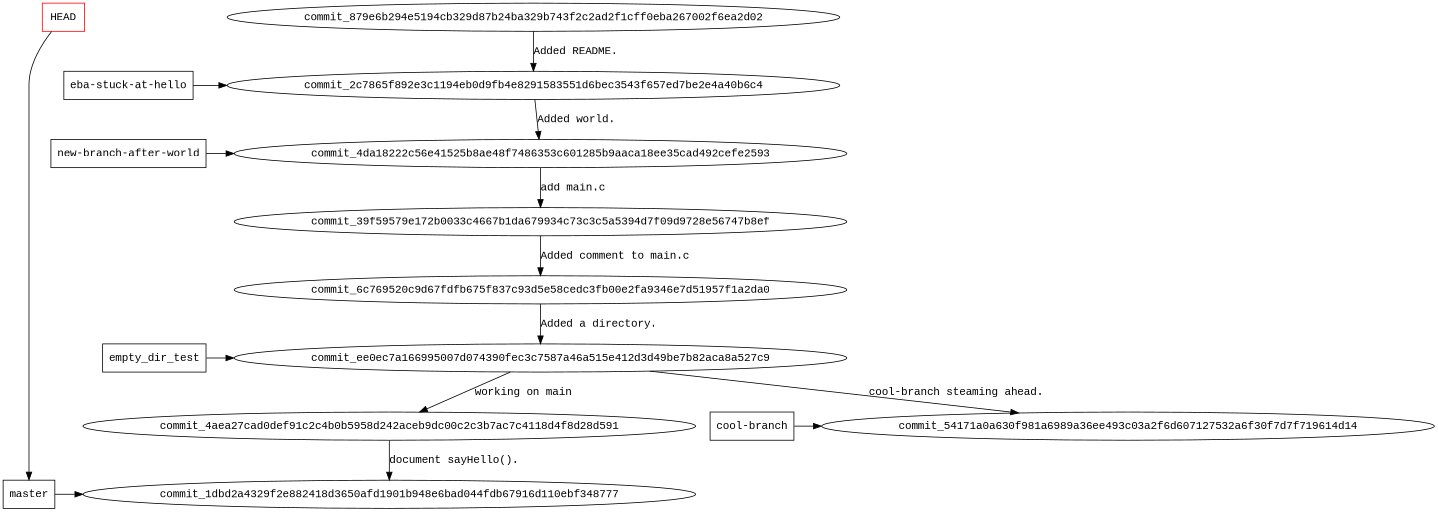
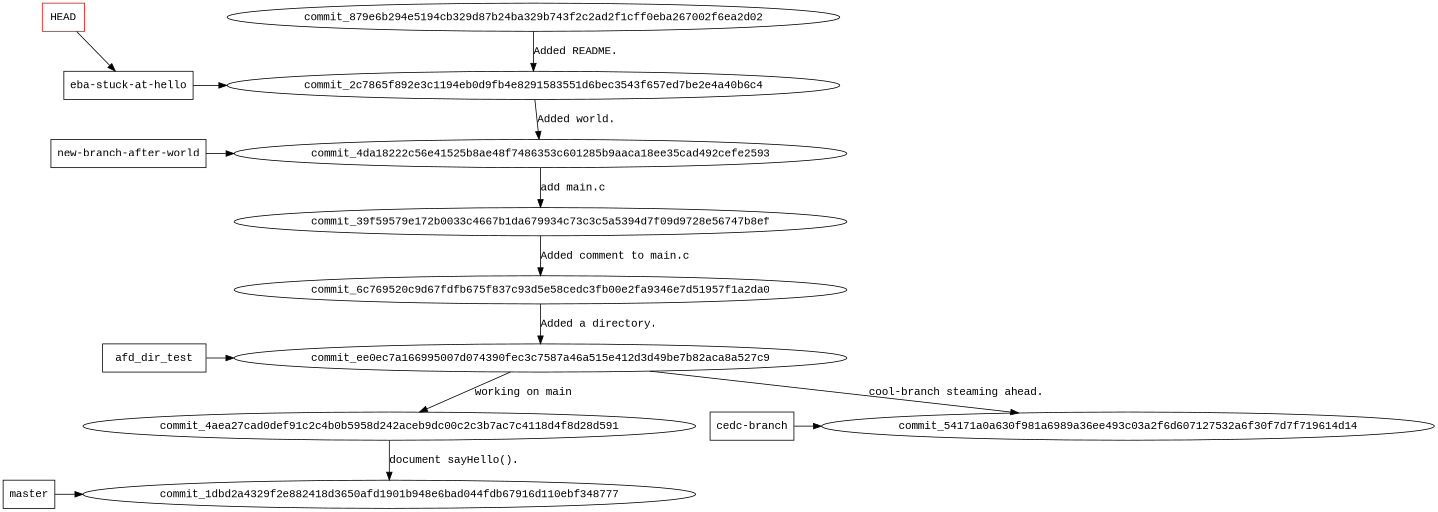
  digraph {
    fontname="Liberation Mono"
    rankdir=TB
    node [fontname="Liberation Mono"]
    edge [fontname="Liberation Mono"]
    n1 [label="eba-stuck-at-hello" shape=box]
    commit_2c7865f892e3c1194eb0d9fb4e8291583551d6bec3543f657ed7be2e4a40b6c4
-   "cool-branch" [shape=box]
+   "cool-branch" [shape=box label="cedc-branch"]
    commit_54171a0a630f981a6989a36ee493c03a2f6d607127532a6f30f7d7f719614d14
-   empty_dir_test [shape=box]
+   empty_dir_test [shape=box label=afd_dir_test]
    commit_ee0ec7a166995007d074390fec3c7587a46a515e412d3d49be7b82aca8a527c9
    master [shape=box]
    commit_1dbd2a4329f2e882418d3650afd1901b948e6bad044fdb67916d110ebf348777
    "new-branch-after-world" [shape=box]
    commit_4da18222c56e41525b8ae48f7486353c601285b9aaca18ee35cad492cefe2593
    commit_4aea27cad0def91c2c4b0b5958d242aceb9dc00c2c3b7ac7c4118d4f8d28d591
    commit_39f59579e172b0033c4667b1da679934c73c3c5a5394d7f09d9728e56747b8ef
    commit_879e6b294e5194cb329d87b24ba329b743f2c2ad2f1cff0eba267002f6ea2d02
    commit_6c769520c9d67fdfb675f837c93d5e58cedc3fb00e2fa9346e7d51957f1a2da0
    HEAD [color=red shape=box]
    subgraph sub_1 {
      rank=same
      n1
      commit_2c7865f892e3c1194eb0d9fb4e8291583551d6bec3543f657ed7be2e4a40b6c4
    }
    subgraph sub_2 {
      rank=same
      "cool-branch"
      commit_54171a0a630f981a6989a36ee493c03a2f6d607127532a6f30f7d7f719614d14
    }
    subgraph sub_3 {
      rank=same
      empty_dir_test
      commit_ee0ec7a166995007d074390fec3c7587a46a515e412d3d49be7b82aca8a527c9
    }
    subgraph sub_4 {
      rank=same
      master
      commit_1dbd2a4329f2e882418d3650afd1901b948e6bad044fdb67916d110ebf348777
    }
    subgraph sub_5 {
      rank=same
      "new-branch-after-world"
      commit_4da18222c56e41525b8ae48f7486353c601285b9aaca18ee35cad492cefe2593
    }
    n1 -> commit_2c7865f892e3c1194eb0d9fb4e8291583551d6bec3543f657ed7be2e4a40b6c4
    commit_2c7865f892e3c1194eb0d9fb4e8291583551d6bec3543f657ed7be2e4a40b6c4 -> commit_4da18222c56e41525b8ae48f7486353c601285b9aaca18ee35cad492cefe2593 [label="Added world."]
    "cool-branch" -> commit_54171a0a630f981a6989a36ee493c03a2f6d607127532a6f30f7d7f719614d14
    empty_dir_test -> commit_ee0ec7a166995007d074390fec3c7587a46a515e412d3d49be7b82aca8a527c9
    commit_ee0ec7a166995007d074390fec3c7587a46a515e412d3d49be7b82aca8a527c9 -> commit_54171a0a630f981a6989a36ee493c03a2f6d607127532a6f30f7d7f719614d14 [label="cool-branch steaming ahead."]
    commit_ee0ec7a166995007d074390fec3c7587a46a515e412d3d49be7b82aca8a527c9 -> commit_4aea27cad0def91c2c4b0b5958d242aceb9dc00c2c3b7ac7c4118d4f8d28d591 [label="working on main"]
    master -> commit_1dbd2a4329f2e882418d3650afd1901b948e6bad044fdb67916d110ebf348777
    "new-branch-after-world" -> commit_4da18222c56e41525b8ae48f7486353c601285b9aaca18ee35cad492cefe2593
    commit_4da18222c56e41525b8ae48f7486353c601285b9aaca18ee35cad492cefe2593 -> commit_39f59579e172b0033c4667b1da679934c73c3c5a5394d7f09d9728e56747b8ef [label="add main.c"]
    commit_4aea27cad0def91c2c4b0b5958d242aceb9dc00c2c3b7ac7c4118d4f8d28d591 -> commit_1dbd2a4329f2e882418d3650afd1901b948e6bad044fdb67916d110ebf348777 [label="document sayHello()."]
    commit_39f59579e172b0033c4667b1da679934c73c3c5a5394d7f09d9728e56747b8ef -> commit_6c769520c9d67fdfb675f837c93d5e58cedc3fb00e2fa9346e7d51957f1a2da0 [label="Added comment to main.c"]
    commit_879e6b294e5194cb329d87b24ba329b743f2c2ad2f1cff0eba267002f6ea2d02 -> commit_2c7865f892e3c1194eb0d9fb4e8291583551d6bec3543f657ed7be2e4a40b6c4 [label="Added README."]
    commit_6c769520c9d67fdfb675f837c93d5e58cedc3fb00e2fa9346e7d51957f1a2da0 -> commit_ee0ec7a166995007d074390fec3c7587a46a515e412d3d49be7b82aca8a527c9 [label="Added a directory."]
-   HEAD -> master
+   HEAD -> n1
  }
